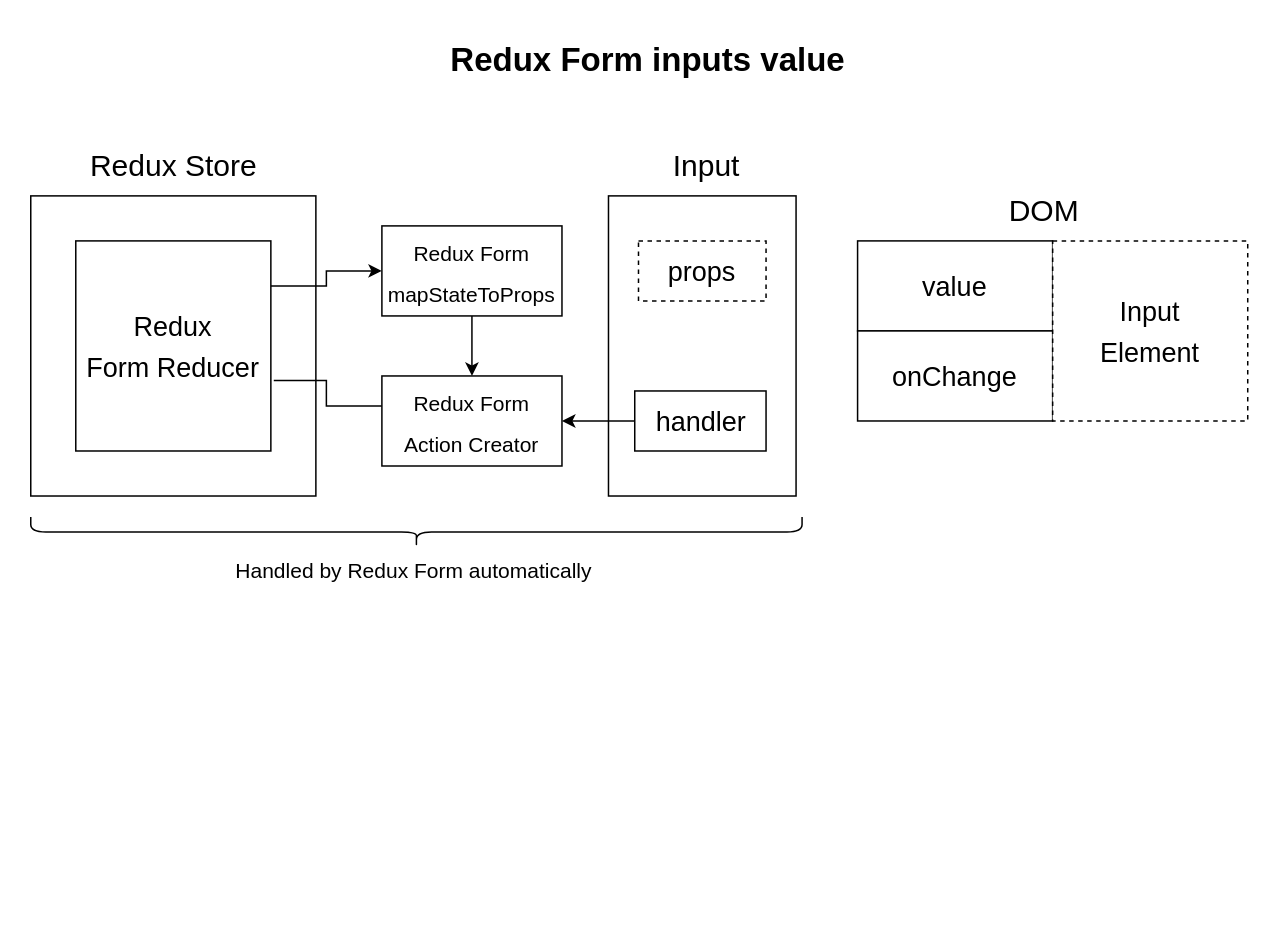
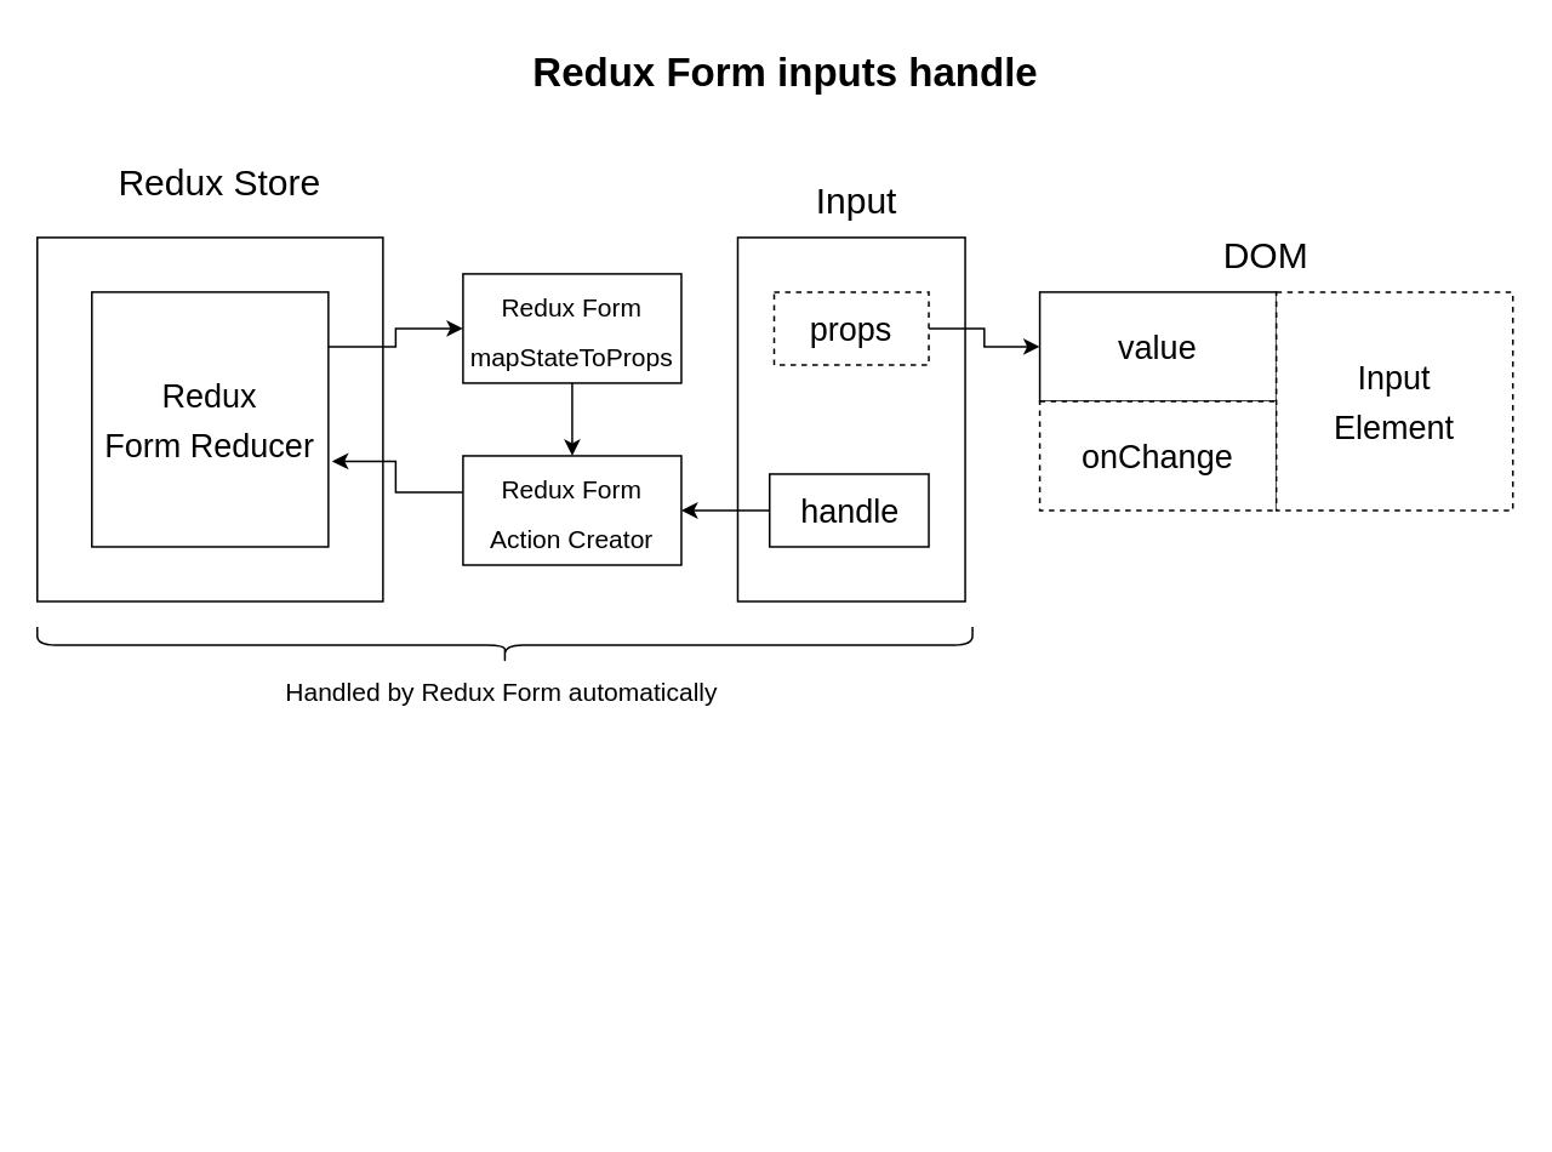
  <mxCell id="0" />
  <mxCell id="1" parent="0" />
- <mxCell id="2" value="Redux Form inputs value" style="text;html=1;align=center;verticalAlign=middle;resizable=0;points=[];autosize=1;strokeColor=none;fillColor=none;fontSize=22;fontStyle=1" vertex="1" parent="1"><mxGeometry x="281" y="20" width="300" height="40" as="geometry" /></mxCell>
+ <mxCell id="2" value="Redux Form inputs handle" style="text;html=1;align=center;verticalAlign=middle;resizable=0;points=[];autosize=1;strokeColor=none;fillColor=none;fontSize=22;fontStyle=1" vertex="1" parent="1"><mxGeometry x="281" y="20" width="300" height="40" as="geometry" /></mxCell>
  <mxCell id="3" value="" style="rounded=0;whiteSpace=wrap;html=1;fontSize=22;" vertex="1" parent="1"><mxGeometry x="20" y="130" width="190" height="200" as="geometry" /></mxCell>
- <mxCell id="4" value="&lt;font style=&quot;font-size: 20px;&quot;&gt;Redux Store&lt;/font&gt;" style="text;html=1;align=center;verticalAlign=middle;resizable=0;points=[];autosize=1;strokeColor=none;fillColor=none;fontSize=22;" vertex="1" parent="1"><mxGeometry x="50" y="90" width="130" height="40" as="geometry" /></mxCell>
+ <mxCell id="4" value="&lt;font style=&quot;font-size: 20px;&quot;&gt;Redux Store&lt;/font&gt;" style="text;html=1;align=center;verticalAlign=middle;resizable=0;points=[];autosize=1;strokeColor=none;fillColor=none;fontSize=22;" vertex="1" parent="1"><mxGeometry x="55" y="80" width="130" height="40" as="geometry" /></mxCell>
  <mxCell id="5" value="" style="edgeStyle=orthogonalEdgeStyle;rounded=0;orthogonalLoop=1;jettySize=auto;html=1;fontSize=20;" edge="1" parent="1" source="6" target="8"><mxGeometry relative="1" as="geometry"><Array as="points"><mxPoint x="217" y="190" /><mxPoint x="217" y="180" /></Array></mxGeometry></mxCell>
  <mxCell id="6" value="&lt;font style=&quot;font-size: 18px;&quot;&gt;Redux &lt;br&gt;Form Reducer&lt;/font&gt;" style="rounded=0;whiteSpace=wrap;html=1;fontSize=22;" vertex="1" parent="1"><mxGeometry x="50" y="160" width="130" height="140" as="geometry" /></mxCell>
  <mxCell id="7" style="edgeStyle=orthogonalEdgeStyle;rounded=0;orthogonalLoop=1;jettySize=auto;html=1;fontSize=14;" edge="1" parent="1" source="8" target="10"><mxGeometry relative="1" as="geometry" /></mxCell>
  <mxCell id="8" value="&lt;font style=&quot;font-size: 14px;&quot;&gt;Redux Form mapStateToProps&lt;/font&gt;" style="whiteSpace=wrap;html=1;fontSize=22;rounded=0;" vertex="1" parent="1"><mxGeometry x="254" y="150" width="120" height="60" as="geometry" /></mxCell>
- <mxCell id="9" style="edgeStyle=orthogonalEdgeStyle;rounded=0;orthogonalLoop=1;jettySize=auto;html=1;entryX=1.015;entryY=0.664;entryDx=0;entryDy=0;entryPerimeter=0;fontSize=14;endArrow=none;" edge="1" parent="1" source="10" target="6"><mxGeometry relative="1" as="geometry"><Array as="points"><mxPoint x="217" y="270" /><mxPoint x="217" y="253" /></Array></mxGeometry></mxCell>
+ <mxCell id="9" style="edgeStyle=orthogonalEdgeStyle;rounded=0;orthogonalLoop=1;jettySize=auto;html=1;entryX=1.015;entryY=0.664;entryDx=0;entryDy=0;entryPerimeter=0;fontSize=14;" edge="1" parent="1" source="10" target="6"><mxGeometry relative="1" as="geometry"><Array as="points"><mxPoint x="217" y="270" /><mxPoint x="217" y="253" /></Array></mxGeometry></mxCell>
  <mxCell id="10" value="&lt;font style=&quot;font-size: 14px;&quot;&gt;Redux Form Action Creator&lt;/font&gt;" style="whiteSpace=wrap;html=1;fontSize=22;rounded=0;" vertex="1" parent="1"><mxGeometry x="254" y="250" width="120" height="60" as="geometry" /></mxCell>
  <mxCell id="11" value="" style="rounded=0;whiteSpace=wrap;html=1;fontSize=22;fillColor=none;" vertex="1" parent="1"><mxGeometry x="405" y="130" width="125" height="200" as="geometry" /></mxCell>
  <mxCell id="12" value="&lt;font style=&quot;font-size: 20px;&quot;&gt;Input&lt;/font&gt;" style="text;html=1;align=center;verticalAlign=middle;resizable=0;points=[];autosize=1;strokeColor=none;fillColor=none;fontSize=22;" vertex="1" parent="1"><mxGeometry x="405" y="90" width="130" height="40" as="geometry" /></mxCell>
+ <mxCell id="13" style="edgeStyle=orthogonalEdgeStyle;rounded=0;orthogonalLoop=1;jettySize=auto;html=1;entryX=0;entryY=0.5;entryDx=0;entryDy=0;fontSize=14;" edge="1" parent="1" source="14" target="18"><mxGeometry relative="1" as="geometry" /></mxCell>
  <mxCell id="14" value="&lt;span style=&quot;font-size: 18px;&quot;&gt;props&lt;/span&gt;" style="rounded=0;whiteSpace=wrap;html=1;fontSize=22;dashed=1;" vertex="1" parent="1"><mxGeometry x="425" y="160" width="85" height="40" as="geometry" /></mxCell>
  <mxCell id="15" style="edgeStyle=orthogonalEdgeStyle;rounded=0;orthogonalLoop=1;jettySize=auto;html=1;entryX=1;entryY=0.5;entryDx=0;entryDy=0;fontSize=14;" edge="1" parent="1" source="16" target="10"><mxGeometry relative="1" as="geometry" /></mxCell>
- <mxCell id="16" value="&lt;span style=&quot;font-size: 18px;&quot;&gt;handler&lt;/span&gt;" style="rounded=0;whiteSpace=wrap;html=1;fontSize=22;" vertex="1" parent="1"><mxGeometry x="422.5" y="260" width="87.5" height="40" as="geometry" /></mxCell>
+ <mxCell id="16" value="&lt;span style=&quot;font-size: 18px;&quot;&gt;handle&lt;/span&gt;" style="rounded=0;whiteSpace=wrap;html=1;fontSize=22;" vertex="1" parent="1"><mxGeometry x="422.5" y="260" width="87.5" height="40" as="geometry" /></mxCell>
  <mxCell id="17" value="&lt;font style=&quot;font-size: 20px;&quot;&gt;DOM&lt;br&gt;&lt;/font&gt;" style="text;html=1;align=center;verticalAlign=middle;resizable=0;points=[];autosize=1;strokeColor=none;fillColor=none;fontSize=22;" vertex="1" parent="1"><mxGeometry x="660" y="120" width="70" height="40" as="geometry" /></mxCell>
  <mxCell id="18" value="&lt;span style=&quot;font-size: 18px;&quot;&gt;value&lt;/span&gt;" style="rounded=0;whiteSpace=wrap;html=1;fontSize=22;" vertex="1" parent="1"><mxGeometry x="571" y="160" width="130" height="60" as="geometry" /></mxCell>
- <mxCell id="19" value="&lt;span style=&quot;font-size: 18px;&quot;&gt;onChange&lt;/span&gt;" style="rounded=0;whiteSpace=wrap;html=1;fontSize=22;" vertex="1" parent="1"><mxGeometry x="571" y="220" width="130" height="60" as="geometry" /></mxCell>
+ <mxCell id="19" value="&lt;span style=&quot;font-size: 18px;&quot;&gt;onChange&lt;/span&gt;" style="rounded=0;whiteSpace=wrap;html=1;fontSize=22;dashed=1;" vertex="1" parent="1"><mxGeometry x="571" y="220" width="130" height="60" as="geometry" /></mxCell>
  <mxCell id="20" value="&lt;span style=&quot;font-size: 18px;&quot;&gt;Input&lt;br&gt;Element&lt;br&gt;&lt;/span&gt;" style="rounded=0;whiteSpace=wrap;html=1;fontSize=22;dashed=1;" vertex="1" parent="1"><mxGeometry x="701" y="160" width="130" height="120" as="geometry" /></mxCell>
  <mxCell id="21" value="" style="shape=curlyBracket;whiteSpace=wrap;html=1;rounded=1;flipH=1;fontSize=14;rotation=90;size=0.5;" vertex="1" parent="1"><mxGeometry x="267" y="97" width="20" height="514" as="geometry" /></mxCell>
  <mxCell id="22" value="Handled by Redux Form automatically" style="text;html=1;align=center;verticalAlign=middle;resizable=0;points=[];autosize=1;strokeColor=none;fillColor=none;fontSize=14;" vertex="1" parent="1"><mxGeometry x="145" y="365" width="260" height="30" as="geometry" /></mxCell>
